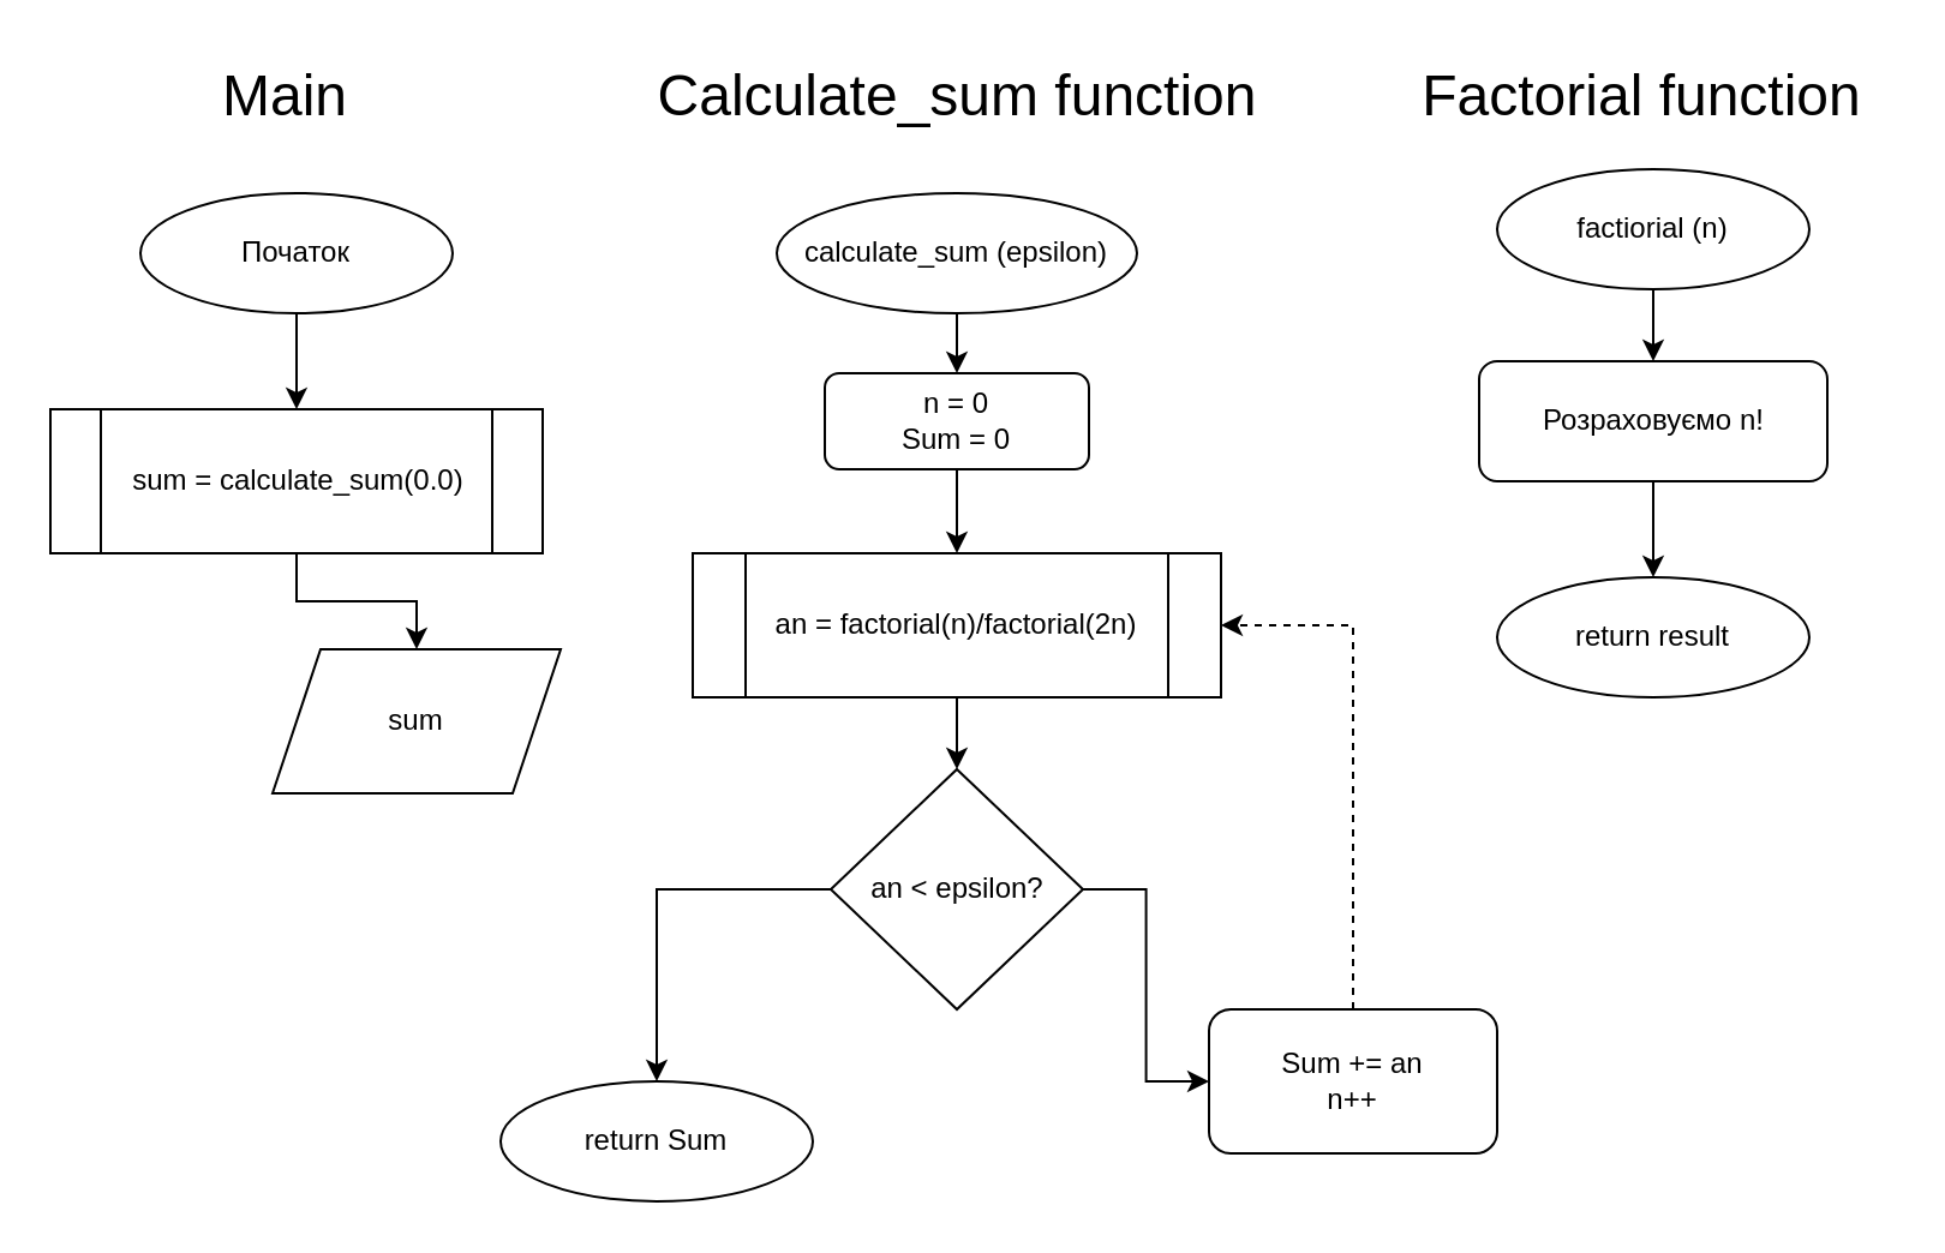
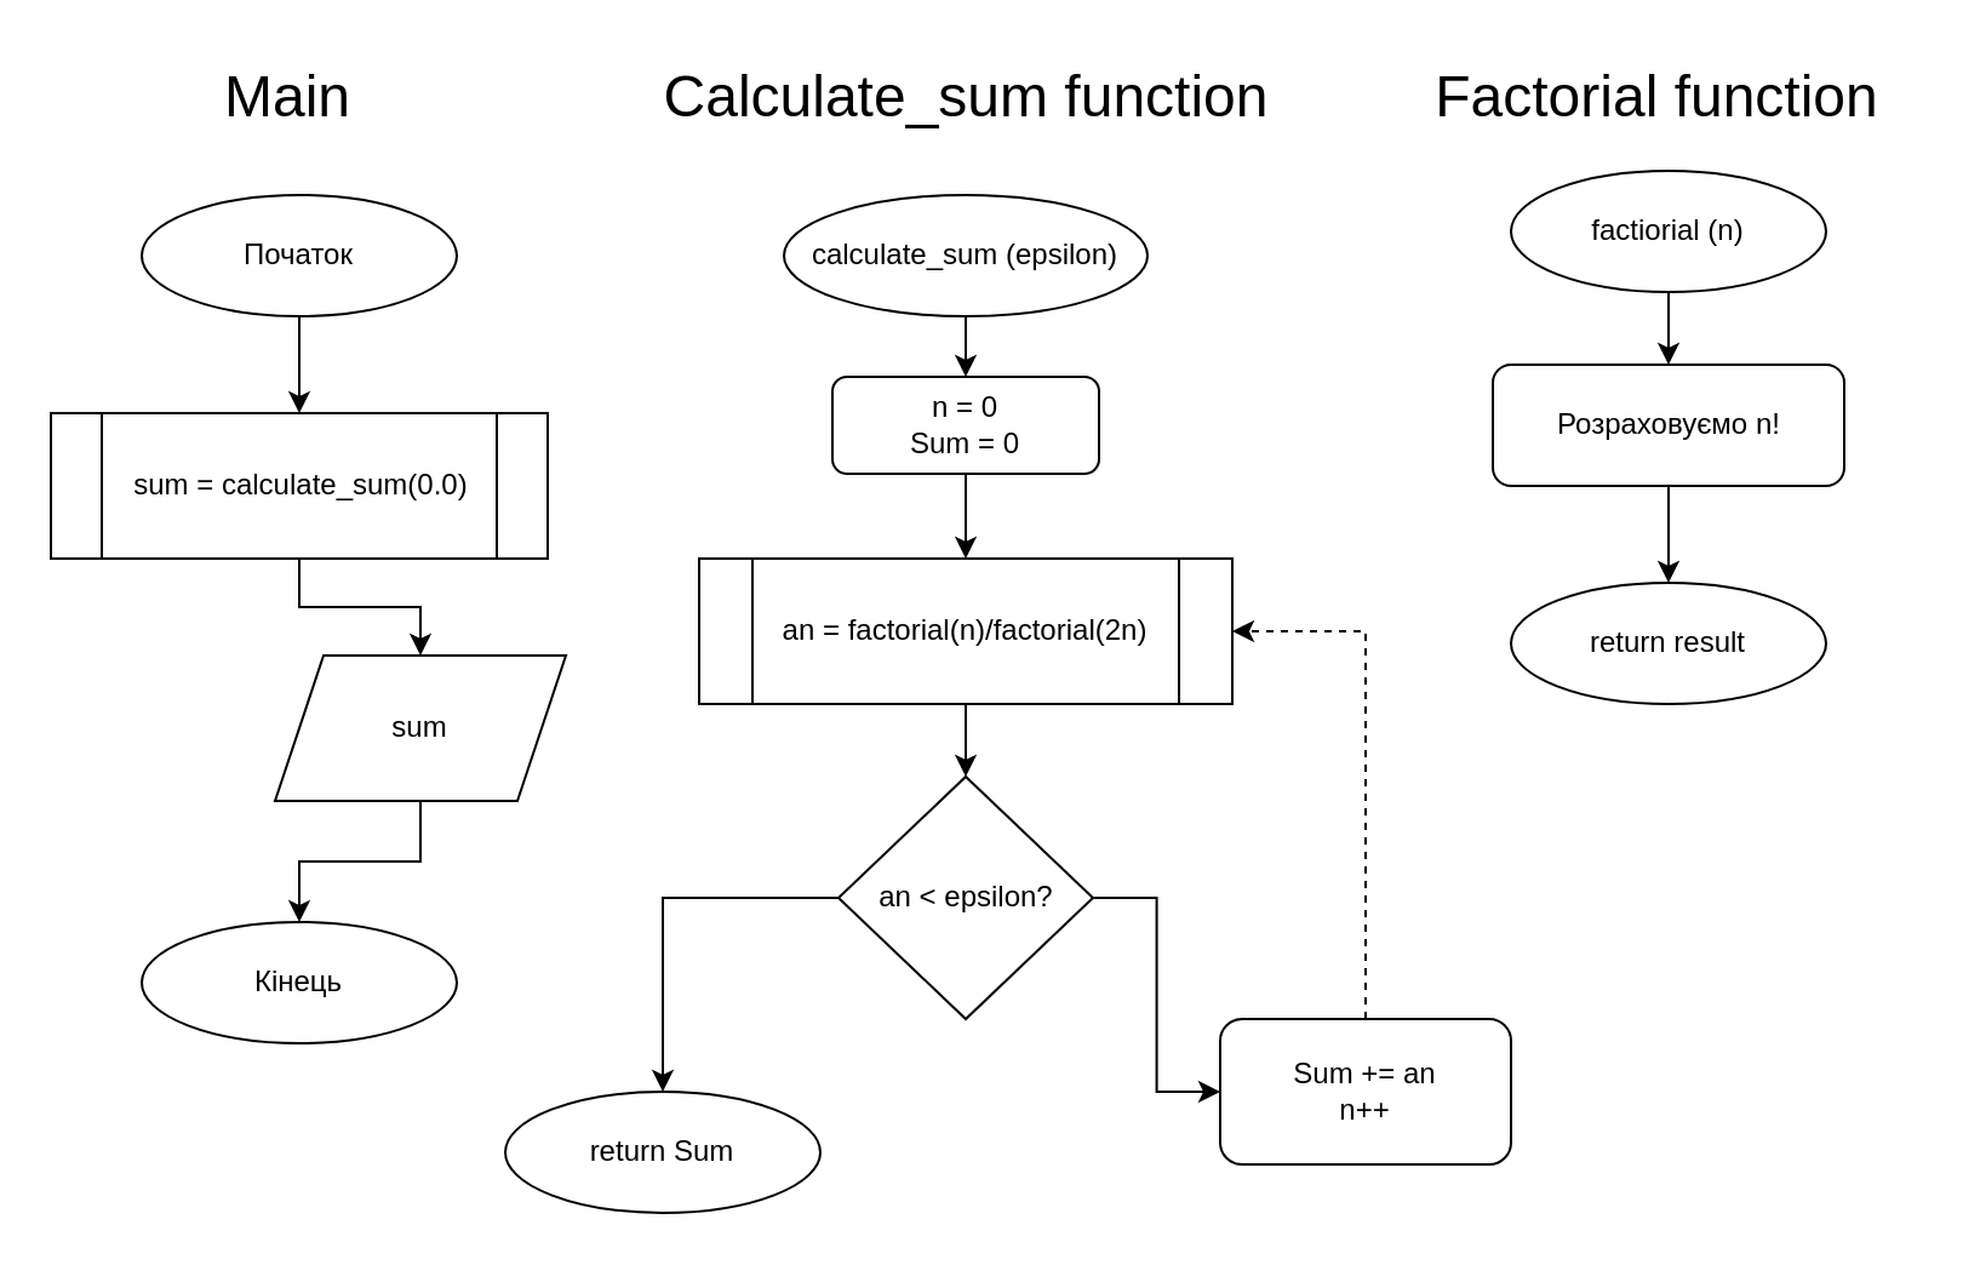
  <mxCell id="0" />
  <mxCell id="1" parent="0" />
  <mxCell id="2" value="" style="edgeStyle=orthogonalEdgeStyle;rounded=0;orthogonalLoop=1;jettySize=auto;html=1;" edge="1" parent="1" source="3" target="26"><mxGeometry relative="1" as="geometry" /></mxCell>
  <mxCell id="3" value="Початок" style="ellipse;whiteSpace=wrap;html=1;" vertex="1" parent="1"><mxGeometry x="58" y="80" width="130" height="50" as="geometry" /></mxCell>
  <mxCell id="4" value="&lt;font style=&quot;font-size: 24px;&quot;&gt;Main&lt;/font&gt;" style="text;html=1;align=center;verticalAlign=middle;resizable=0;points=[];autosize=1;strokeColor=none;fillColor=none;" vertex="1" parent="1"><mxGeometry x="78" y="20" width="80" height="40" as="geometry" /></mxCell>
  <mxCell id="5" value="&lt;font style=&quot;font-size: 24px;&quot;&gt;Factorial function&lt;/font&gt;" style="text;html=1;align=center;verticalAlign=middle;resizable=0;points=[];autosize=1;strokeColor=none;fillColor=none;" vertex="1" parent="1"><mxGeometry x="578" y="20" width="210" height="40" as="geometry" /></mxCell>
  <mxCell id="6" style="edgeStyle=orthogonalEdgeStyle;rounded=0;orthogonalLoop=1;jettySize=auto;html=1;entryX=0.5;entryY=0;entryDx=0;entryDy=0;" edge="1" parent="1" source="7" target="9"><mxGeometry relative="1" as="geometry" /></mxCell>
  <mxCell id="7" value="factiorial (n)" style="ellipse;whiteSpace=wrap;html=1;" vertex="1" parent="1"><mxGeometry x="623" y="70" width="130" height="50" as="geometry" /></mxCell>
  <mxCell id="8" style="edgeStyle=orthogonalEdgeStyle;rounded=0;orthogonalLoop=1;jettySize=auto;html=1;entryX=0.5;entryY=0;entryDx=0;entryDy=0;" edge="1" parent="1" source="9" target="10"><mxGeometry relative="1" as="geometry" /></mxCell>
  <mxCell id="9" value="Розраховуємо n!" style="rounded=1;whiteSpace=wrap;html=1;" vertex="1" parent="1"><mxGeometry x="615.5" y="150" width="145" height="50" as="geometry" /></mxCell>
  <mxCell id="10" value="return result" style="ellipse;whiteSpace=wrap;html=1;" vertex="1" parent="1"><mxGeometry x="623" y="240" width="130" height="50" as="geometry" /></mxCell>
  <mxCell id="11" value="&lt;font style=&quot;font-size: 24px;&quot;&gt;Calculate_sum function&lt;/font&gt;" style="text;html=1;align=center;verticalAlign=middle;resizable=0;points=[];autosize=1;strokeColor=none;fillColor=none;" vertex="1" parent="1"><mxGeometry x="263" y="20" width="270" height="40" as="geometry" /></mxCell>
  <mxCell id="12" style="edgeStyle=orthogonalEdgeStyle;rounded=0;orthogonalLoop=1;jettySize=auto;html=1;entryX=0.5;entryY=0;entryDx=0;entryDy=0;" edge="1" parent="1" source="13" target="16"><mxGeometry relative="1" as="geometry" /></mxCell>
  <mxCell id="13" value="calculate_sum (epsilon)" style="ellipse;whiteSpace=wrap;html=1;" vertex="1" parent="1"><mxGeometry x="323" y="80" width="150" height="50" as="geometry" /></mxCell>
  <mxCell id="14" value="return Sum" style="ellipse;whiteSpace=wrap;html=1;" vertex="1" parent="1"><mxGeometry x="208" y="450" width="130" height="50" as="geometry" /></mxCell>
  <mxCell id="15" style="edgeStyle=orthogonalEdgeStyle;rounded=0;orthogonalLoop=1;jettySize=auto;html=1;entryX=0.5;entryY=0;entryDx=0;entryDy=0;" edge="1" parent="1" source="16" target="18"><mxGeometry relative="1" as="geometry" /></mxCell>
  <mxCell id="16" value="&lt;div&gt;n = 0&lt;/div&gt;&lt;div&gt;Sum = 0&lt;/div&gt;" style="rounded=1;whiteSpace=wrap;html=1;" vertex="1" parent="1"><mxGeometry x="343" y="155" width="110" height="40" as="geometry" /></mxCell>
  <mxCell id="17" style="edgeStyle=orthogonalEdgeStyle;rounded=0;orthogonalLoop=1;jettySize=auto;html=1;entryX=0.5;entryY=0;entryDx=0;entryDy=0;" edge="1" parent="1" source="18" target="21"><mxGeometry relative="1" as="geometry" /></mxCell>
  <mxCell id="18" value="an = factorial(n)/factorial(2n)" style="shape=process;whiteSpace=wrap;html=1;backgroundOutline=1;" vertex="1" parent="1"><mxGeometry x="288" y="230" width="220" height="60" as="geometry" /></mxCell>
  <mxCell id="19" style="edgeStyle=orthogonalEdgeStyle;rounded=0;orthogonalLoop=1;jettySize=auto;html=1;entryX=0.5;entryY=0;entryDx=0;entryDy=0;" edge="1" parent="1" source="21" target="14"><mxGeometry relative="1" as="geometry" /></mxCell>
  <mxCell id="20" style="edgeStyle=orthogonalEdgeStyle;rounded=0;orthogonalLoop=1;jettySize=auto;html=1;entryX=0;entryY=0.5;entryDx=0;entryDy=0;" edge="1" parent="1" source="21" target="23"><mxGeometry relative="1" as="geometry" /></mxCell>
  <mxCell id="21" value="an &amp;lt; epsilon?" style="rhombus;whiteSpace=wrap;html=1;" vertex="1" parent="1"><mxGeometry x="345.5" y="320" width="105" height="100" as="geometry" /></mxCell>
  <mxCell id="22" style="edgeStyle=orthogonalEdgeStyle;rounded=0;orthogonalLoop=1;jettySize=auto;html=1;entryX=1;entryY=0.5;entryDx=0;entryDy=0;dashed=1;" edge="1" parent="1" source="23" target="18"><mxGeometry relative="1" as="geometry" /></mxCell>
  <mxCell id="23" value="Sum += an&lt;div&gt;n++&lt;/div&gt;" style="rounded=1;whiteSpace=wrap;html=1;" vertex="1" parent="1"><mxGeometry x="503" y="420" width="120" height="60" as="geometry" /></mxCell>
+ <mxCell id="24" value="Кінець" style="ellipse;whiteSpace=wrap;html=1;" vertex="1" parent="1"><mxGeometry x="58" y="380" width="130" height="50" as="geometry" /></mxCell>
  <mxCell id="25" value="" style="edgeStyle=orthogonalEdgeStyle;rounded=0;orthogonalLoop=1;jettySize=auto;html=1;" edge="1" parent="1" source="26" target="28"><mxGeometry relative="1" as="geometry" /></mxCell>
  <mxCell id="26" value="sum = calculate_sum(0.0)" style="shape=process;whiteSpace=wrap;html=1;backgroundOutline=1;" vertex="1" parent="1"><mxGeometry x="20.5" y="170" width="205" height="60" as="geometry" /></mxCell>
+ <mxCell id="27" value="" style="edgeStyle=orthogonalEdgeStyle;rounded=0;orthogonalLoop=1;jettySize=auto;html=1;" edge="1" parent="1" source="28" target="24"><mxGeometry relative="1" as="geometry" /></mxCell>
  <mxCell id="28" value="sum" style="shape=parallelogram;perimeter=parallelogramPerimeter;whiteSpace=wrap;html=1;fixedSize=1;" vertex="1" parent="1"><mxGeometry x="113" y="270" width="120" height="60" as="geometry" /></mxCell>
